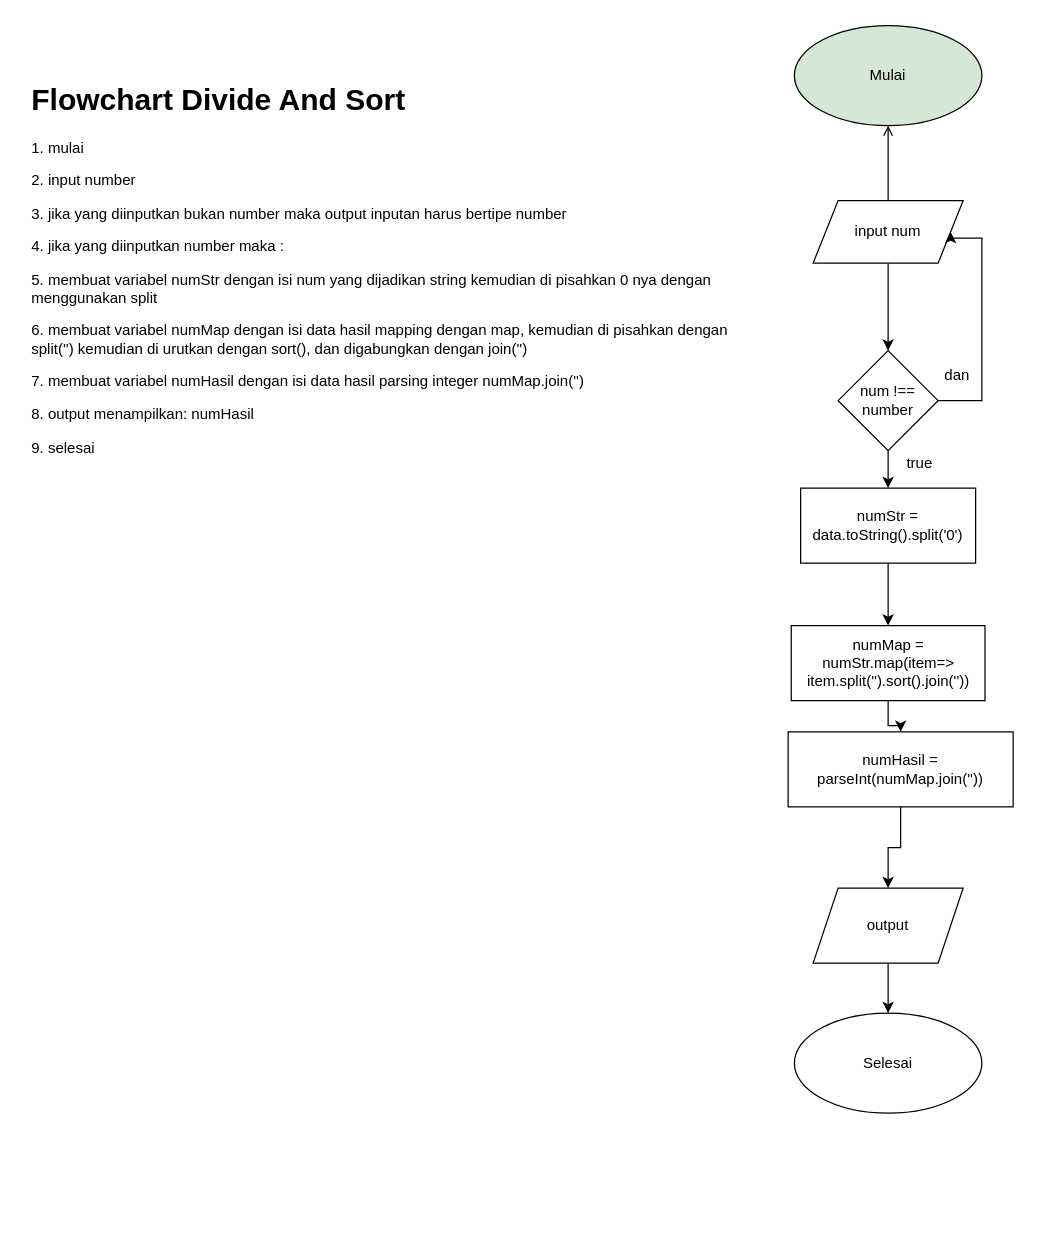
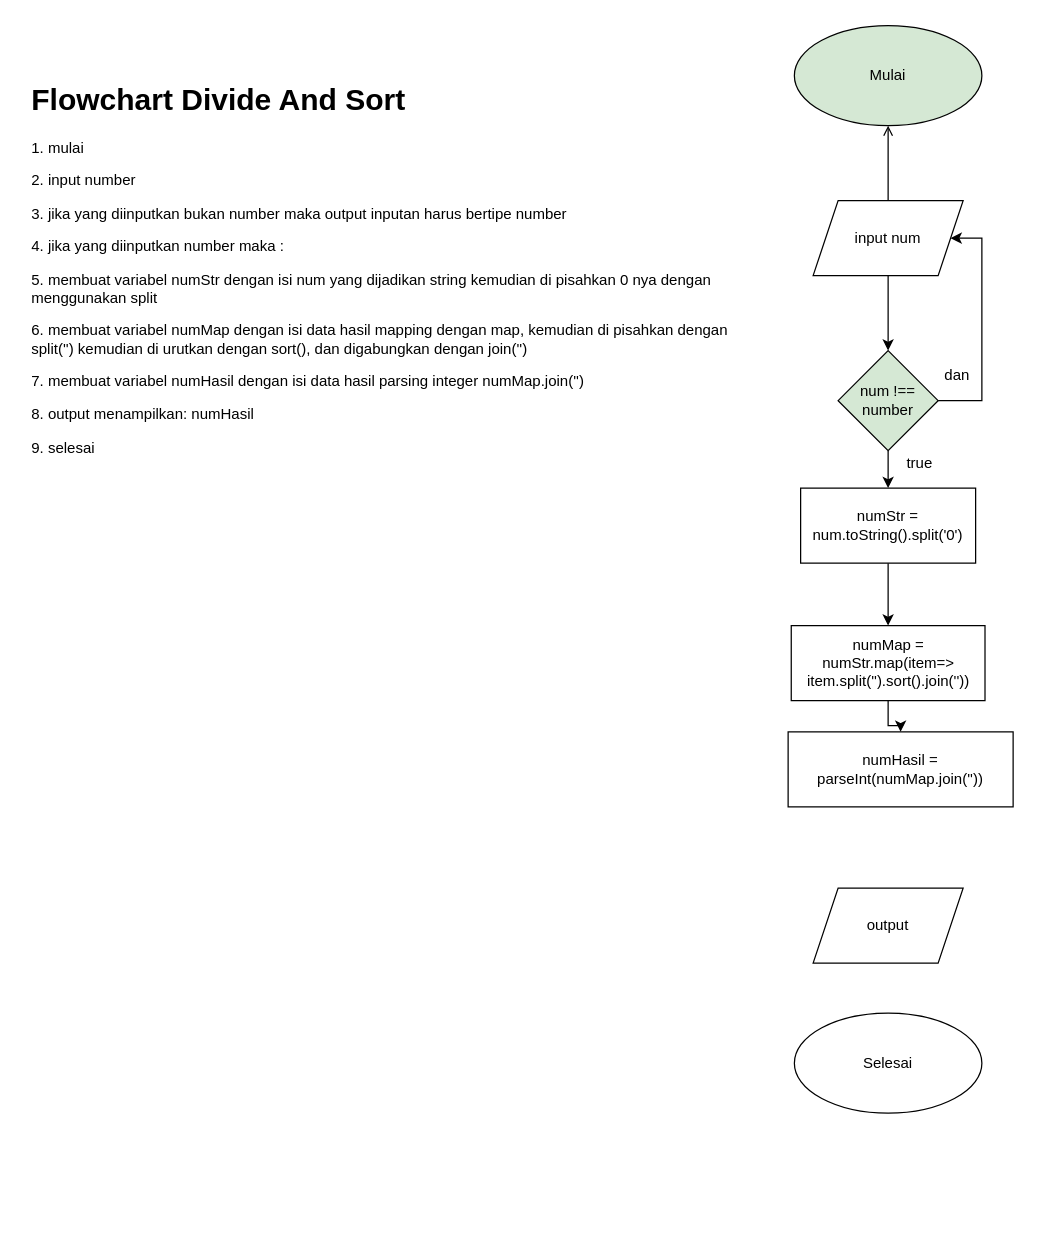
  <mxCell id="0" />
  <mxCell id="1" parent="0" />
  <mxCell id="2" value="" style="edgeStyle=orthogonalEdgeStyle;rounded=0;orthogonalLoop=1;jettySize=auto;html=1;" parent="1" source="4" target="7" edge="1"><mxGeometry relative="1" as="geometry" /></mxCell>
  <mxCell id="3" value="" style="edgeStyle=orthogonalEdgeStyle;rounded=0;orthogonalLoop=1;jettySize=auto;html=1;endArrow=open;" parent="1" source="4" target="19" edge="1"><mxGeometry relative="1" as="geometry" /></mxCell>
- <mxCell id="4" value="input num" style="shape=parallelogram;perimeter=parallelogramPerimeter;whiteSpace=wrap;html=1;fixedSize=1;" parent="1" vertex="1"><mxGeometry x="650" y="160" width="120" height="50" as="geometry" /></mxCell>
+ <mxCell id="4" value="input num" style="shape=parallelogram;perimeter=parallelogramPerimeter;whiteSpace=wrap;html=1;fixedSize=1;" parent="1" vertex="1"><mxGeometry x="650" y="160" width="120" height="60" as="geometry" /></mxCell>
  <mxCell id="5" value="" style="edgeStyle=orthogonalEdgeStyle;rounded=0;orthogonalLoop=1;jettySize=auto;html=1;" parent="1" source="7" target="9" edge="1"><mxGeometry relative="1" as="geometry" /></mxCell>
  <mxCell id="6" value="" style="edgeStyle=orthogonalEdgeStyle;rounded=0;orthogonalLoop=1;jettySize=auto;html=1;entryX=1;entryY=0.5;entryDx=0;entryDy=0;" edge="1" parent="1" source="7" target="4"><mxGeometry relative="1" as="geometry"><mxPoint x="845" y="320" as="targetPoint" /><Array as="points"><mxPoint x="785" y="320" /><mxPoint x="785" y="190" /></Array></mxGeometry></mxCell>
- <mxCell id="7" value="num !== number" style="rhombus;whiteSpace=wrap;html=1;" parent="1" vertex="1"><mxGeometry x="670" y="280" width="80" height="80" as="geometry" /></mxCell>
+ <mxCell id="7" value="num !== number" style="rhombus;whiteSpace=wrap;html=1;fillColor=#d5e8d4;" parent="1" vertex="1"><mxGeometry x="670" y="280" width="80" height="80" as="geometry" /></mxCell>
  <mxCell id="8" value="" style="edgeStyle=orthogonalEdgeStyle;rounded=0;orthogonalLoop=1;jettySize=auto;html=1;" parent="1" source="9" target="11" edge="1"><mxGeometry relative="1" as="geometry" /></mxCell>
- <mxCell id="9" value="numStr = data.toString().split('0')" style="rounded=0;whiteSpace=wrap;html=1;" parent="1" vertex="1"><mxGeometry x="640" y="390" width="140" height="60" as="geometry" /></mxCell>
+ <mxCell id="9" value="numStr = num.toString().split('0')" style="rounded=0;whiteSpace=wrap;html=1;" parent="1" vertex="1"><mxGeometry x="640" y="390" width="140" height="60" as="geometry" /></mxCell>
  <mxCell id="10" value="" style="edgeStyle=orthogonalEdgeStyle;rounded=0;orthogonalLoop=1;jettySize=auto;html=1;" parent="1" source="11" target="13" edge="1"><mxGeometry relative="1" as="geometry" /></mxCell>
  <mxCell id="11" value="numMap = numStr.map(item=&amp;gt; item.split('').sort().join(''))" style="whiteSpace=wrap;html=1;rounded=0;" parent="1" vertex="1"><mxGeometry x="632.5" y="500" width="155" height="60" as="geometry" /></mxCell>
- <mxCell id="12" value="" style="edgeStyle=orthogonalEdgeStyle;rounded=0;orthogonalLoop=1;jettySize=auto;html=1;" parent="1" source="13" target="17" edge="1"><mxGeometry relative="1" as="geometry" /></mxCell>
  <mxCell id="13" value="numHasil = parseInt(numMap.join(''))" style="whiteSpace=wrap;html=1;rounded=0;" parent="1" vertex="1"><mxGeometry x="630" y="585" width="180" height="60" as="geometry" /></mxCell>
  <mxCell id="14" value="true" style="text;html=1;resizable=0;autosize=1;align=center;verticalAlign=middle;points=[];fillColor=none;strokeColor=none;rounded=0;" parent="1" vertex="1"><mxGeometry x="715" y="360" width="40" height="20" as="geometry" /></mxCell>
  <mxCell id="15" value="dan" style="text;html=1;resizable=0;autosize=1;align=center;verticalAlign=middle;points=[];fillColor=none;strokeColor=none;rounded=0;" parent="1" vertex="1"><mxGeometry x="745" y="290" width="40" height="20" as="geometry" /></mxCell>
- <mxCell id="16" style="edgeStyle=orthogonalEdgeStyle;rounded=0;orthogonalLoop=1;jettySize=auto;html=1;" edge="1" parent="1" source="17" target="20"><mxGeometry relative="1" as="geometry" /></mxCell>
  <mxCell id="17" value="output" style="shape=parallelogram;perimeter=parallelogramPerimeter;whiteSpace=wrap;html=1;fixedSize=1;" parent="1" vertex="1"><mxGeometry x="650" y="710" width="120" height="60" as="geometry" /></mxCell>
  <mxCell id="18" value="&lt;h1&gt;Flowchart Divide And Sort&lt;/h1&gt;&lt;p&gt;1. mulai&lt;/p&gt;&lt;p&gt;2. input number&lt;/p&gt;&lt;p&gt;3. jika yang diinputkan bukan number maka output inputan harus bertipe number&lt;/p&gt;&lt;p&gt;4. jika yang diinputkan number maka :&lt;/p&gt;&lt;p&gt;5. membuat variabel numStr dengan isi num yang dijadikan string kemudian di pisahkan 0 nya dengan menggunakan split&lt;/p&gt;&lt;p&gt;6. membuat variabel numMap dengan isi data hasil mapping dengan map, kemudian di pisahkan dengan split('') kemudian di urutkan dengan sort(), dan digabungkan dengan join('')&lt;/p&gt;&lt;p&gt;7. membuat variabel numHasil dengan isi data hasil parsing integer numMap.join('')&lt;/p&gt;&lt;p&gt;8. output menampilkan: numHasil&lt;/p&gt;&lt;p&gt;9. selesai&lt;br&gt;&lt;/p&gt;" style="text;html=1;strokeColor=none;fillColor=none;spacing=5;spacingTop=-20;whiteSpace=wrap;overflow=hidden;rounded=0;" parent="1" vertex="1"><mxGeometry x="20" y="60" width="600" height="910" as="geometry" /></mxCell>
  <mxCell id="19" value="Mulai" style="ellipse;whiteSpace=wrap;html=1;fillColor=#d5e8d4;" parent="1" vertex="1"><mxGeometry x="635" y="20" width="150" height="80" as="geometry" /></mxCell>
  <mxCell id="20" value="Selesai" style="ellipse;whiteSpace=wrap;html=1;" parent="1" vertex="1"><mxGeometry x="635" y="810" width="150" height="80" as="geometry" /></mxCell>
